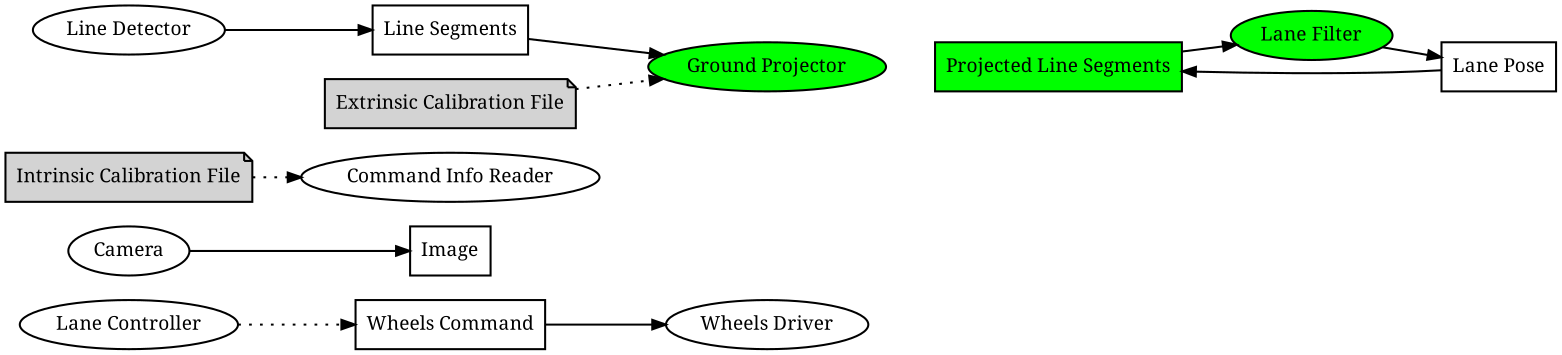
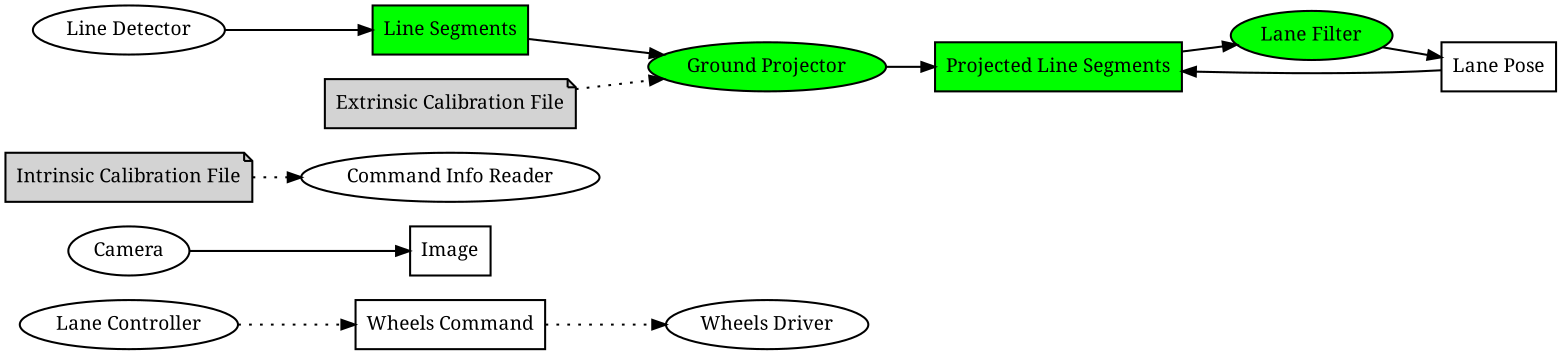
  digraph {
    fontname="Noto Serif"
    rankdir=LR
    node [fillcolor=white fontname="Noto Serif" penwidth=1.5 shape=ellipse style=filled]
    edge [fontname="Noto Serif" penwidth=1.5]
    n1 [label="Wheels Driver"]
    n2 [label=Camera]
    n3 [label=Image shape=box]
    n4 [label="Command Info Reader"]
    n5 [label="Lane Controller"]
    n6 [label="Wheels Command" shape=box]
    n7 [label="Line Detector"]
-   n8 [label="Line Segments" shape=box]
+   n8 [fillcolor=green label="Line Segments" shape=box]
    n9 [fillcolor=green label="Ground Projector"]
    n10 [fillcolor=green label="Projected Line Segments" shape=box]
    n11 [fillcolor=green label="Lane Filter"]
    n12 [label="Lane Pose" shape=box]
    n13 [label="Extrinsic Calibration File" shape=note fillcolor=""]
    n14 [label="Intrinsic Calibration File" shape=note fillcolor=""]
    n2 -> n3
    n5 -> n6 [style=dotted]
-   n6 -> n1
+   n6 -> n1 [style=dotted]
    n7 -> n8
    n8 -> n9
+   n9 -> n10
    n10 -> n11
    n11 -> n12
    n12 -> n10
    n13 -> n9 [style=dotted]
    n14 -> n4 [style=dotted]
  }
